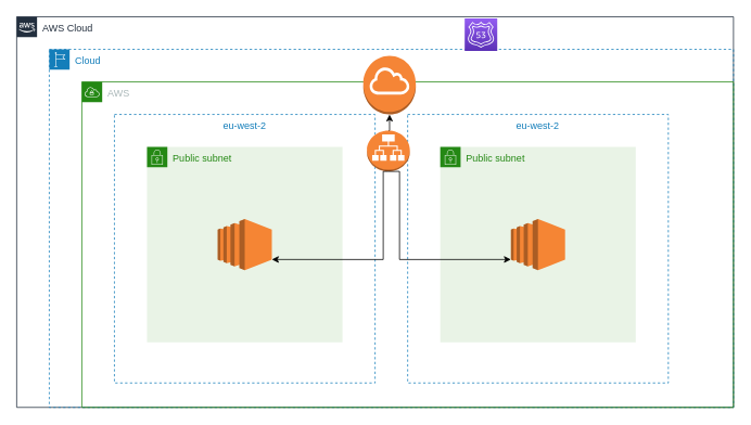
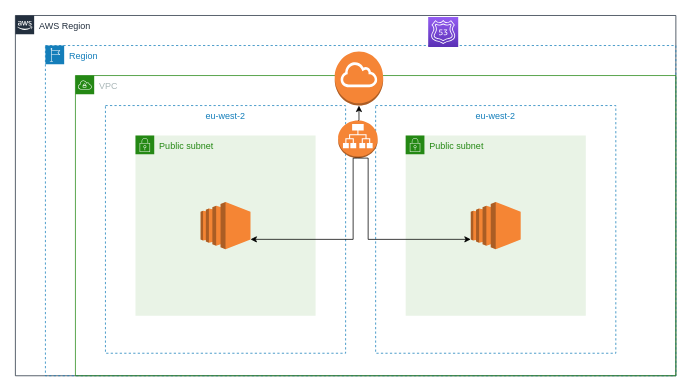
  <mxCell id="0" />
  <mxCell id="1" parent="0" />
- <mxCell id="2" value="AWS Cloud" style="points=[[0,0],[0.25,0],[0.5,0],[0.75,0],[1,0],[1,0.25],[1,0.5],[1,0.75],[1,1],[0.75,1],[0.5,1],[0.25,1],[0,1],[0,0.75],[0,0.5],[0,0.25]];outlineConnect=0;gradientColor=none;html=1;whiteSpace=wrap;fontSize=12;fontStyle=0;container=1;pointerEvents=0;collapsible=0;recursiveResize=0;shape=mxgraph.aws4.group;grIcon=mxgraph.aws4.group_aws_cloud_alt;strokeColor=#232F3E;fillColor=none;verticalAlign=top;align=left;spacingLeft=30;fontColor=#232F3E;dashed=0;" parent="1" vertex="1"><mxGeometry x="20" y="20" width="880" height="480" as="geometry" /></mxCell>
- <mxCell id="3" value="Cloud" style="points=[[0,0],[0.25,0],[0.5,0],[0.75,0],[1,0],[1,0.25],[1,0.5],[1,0.75],[1,1],[0.75,1],[0.5,1],[0.25,1],[0,1],[0,0.75],[0,0.5],[0,0.25]];outlineConnect=0;gradientColor=none;html=1;whiteSpace=wrap;fontSize=12;fontStyle=0;container=1;pointerEvents=0;collapsible=0;recursiveResize=0;shape=mxgraph.aws4.group;grIcon=mxgraph.aws4.group_region;strokeColor=#147EBA;fillColor=none;verticalAlign=top;align=left;spacingLeft=30;fontColor=#147EBA;dashed=1;" parent="2" vertex="1"><mxGeometry x="40" y="40" width="840" height="440" as="geometry" /></mxCell>
+ <mxCell id="2" value="AWS Region" style="points=[[0,0],[0.25,0],[0.5,0],[0.75,0],[1,0],[1,0.25],[1,0.5],[1,0.75],[1,1],[0.75,1],[0.5,1],[0.25,1],[0,1],[0,0.75],[0,0.5],[0,0.25]];outlineConnect=0;gradientColor=none;html=1;whiteSpace=wrap;fontSize=12;fontStyle=0;container=1;pointerEvents=0;collapsible=0;recursiveResize=0;shape=mxgraph.aws4.group;grIcon=mxgraph.aws4.group_aws_cloud_alt;strokeColor=#232F3E;fillColor=none;verticalAlign=top;align=left;spacingLeft=30;fontColor=#232F3E;dashed=0;" parent="1" vertex="1"><mxGeometry x="20" y="20" width="880" height="480" as="geometry" /></mxCell>
+ <mxCell id="3" value="Region" style="points=[[0,0],[0.25,0],[0.5,0],[0.75,0],[1,0],[1,0.25],[1,0.5],[1,0.75],[1,1],[0.75,1],[0.5,1],[0.25,1],[0,1],[0,0.75],[0,0.5],[0,0.25]];outlineConnect=0;gradientColor=none;html=1;whiteSpace=wrap;fontSize=12;fontStyle=0;container=1;pointerEvents=0;collapsible=0;recursiveResize=0;shape=mxgraph.aws4.group;grIcon=mxgraph.aws4.group_region;strokeColor=#147EBA;fillColor=none;verticalAlign=top;align=left;spacingLeft=30;fontColor=#147EBA;dashed=1;" parent="2" vertex="1"><mxGeometry x="40" y="40" width="840" height="440" as="geometry" /></mxCell>
  <mxCell id="4" value="eu-west-2" style="fillColor=none;strokeColor=#147EBA;dashed=1;verticalAlign=top;fontStyle=0;fontColor=#147EBA;" parent="3" vertex="1"><mxGeometry x="80" y="80" width="320" height="330" as="geometry" /></mxCell>
  <mxCell id="5" value="eu-west-2" style="fillColor=none;strokeColor=#147EBA;dashed=1;verticalAlign=top;fontStyle=0;fontColor=#147EBA;" parent="3" vertex="1"><mxGeometry x="440" y="80" width="320" height="330" as="geometry" /></mxCell>
- <mxCell id="6" value="AWS" style="points=[[0,0],[0.25,0],[0.5,0],[0.75,0],[1,0],[1,0.25],[1,0.5],[1,0.75],[1,1],[0.75,1],[0.5,1],[0.25,1],[0,1],[0,0.75],[0,0.5],[0,0.25]];outlineConnect=0;gradientColor=none;html=1;whiteSpace=wrap;fontSize=12;fontStyle=0;container=1;pointerEvents=0;collapsible=0;recursiveResize=0;shape=mxgraph.aws4.group;grIcon=mxgraph.aws4.group_vpc;strokeColor=#248814;fillColor=none;verticalAlign=top;align=left;spacingLeft=30;fontColor=#AAB7B8;dashed=0;" parent="3" vertex="1"><mxGeometry x="40" y="40" width="800" height="400" as="geometry" /></mxCell>
+ <mxCell id="6" value="VPC" style="points=[[0,0],[0.25,0],[0.5,0],[0.75,0],[1,0],[1,0.25],[1,0.5],[1,0.75],[1,1],[0.75,1],[0.5,1],[0.25,1],[0,1],[0,0.75],[0,0.5],[0,0.25]];outlineConnect=0;gradientColor=none;html=1;whiteSpace=wrap;fontSize=12;fontStyle=0;container=1;pointerEvents=0;collapsible=0;recursiveResize=0;shape=mxgraph.aws4.group;grIcon=mxgraph.aws4.group_vpc;strokeColor=#248814;fillColor=none;verticalAlign=top;align=left;spacingLeft=30;fontColor=#AAB7B8;dashed=0;" parent="3" vertex="1"><mxGeometry x="40" y="40" width="800" height="400" as="geometry" /></mxCell>
  <mxCell id="7" value="Public subnet" style="points=[[0,0],[0.25,0],[0.5,0],[0.75,0],[1,0],[1,0.25],[1,0.5],[1,0.75],[1,1],[0.75,1],[0.5,1],[0.25,1],[0,1],[0,0.75],[0,0.5],[0,0.25]];outlineConnect=0;gradientColor=none;html=1;whiteSpace=wrap;fontSize=12;fontStyle=0;container=1;pointerEvents=0;collapsible=0;recursiveResize=0;shape=mxgraph.aws4.group;grIcon=mxgraph.aws4.group_security_group;grStroke=0;strokeColor=#248814;fillColor=#E9F3E6;verticalAlign=top;align=left;spacingLeft=30;fontColor=#248814;dashed=0;" parent="6" vertex="1"><mxGeometry x="80" y="80" width="240" height="240" as="geometry" /></mxCell>
  <mxCell id="8" value="" style="outlineConnect=0;dashed=0;verticalLabelPosition=bottom;verticalAlign=top;align=center;html=1;shape=mxgraph.aws3.ec2;fillColor=#F58534;gradientColor=none;" parent="7" vertex="1"><mxGeometry x="86.75" y="88.5" width="66.5" height="63" as="geometry" /></mxCell>
  <mxCell id="9" value="" style="outlineConnect=0;dashed=0;verticalLabelPosition=bottom;verticalAlign=top;align=center;html=1;shape=mxgraph.aws3.internet_gateway;fillColor=#F58536;gradientColor=none;" parent="6" vertex="1"><mxGeometry x="345.5" y="-32" width="64.5" height="72" as="geometry" /></mxCell>
  <mxCell id="10" value="Public subnet" style="points=[[0,0],[0.25,0],[0.5,0],[0.75,0],[1,0],[1,0.25],[1,0.5],[1,0.75],[1,1],[0.75,1],[0.5,1],[0.25,1],[0,1],[0,0.75],[0,0.5],[0,0.25]];outlineConnect=0;gradientColor=none;html=1;whiteSpace=wrap;fontSize=12;fontStyle=0;container=1;pointerEvents=0;collapsible=0;recursiveResize=0;shape=mxgraph.aws4.group;grIcon=mxgraph.aws4.group_security_group;grStroke=0;strokeColor=#248814;fillColor=#E9F3E6;verticalAlign=top;align=left;spacingLeft=30;fontColor=#248814;dashed=0;" parent="6" vertex="1"><mxGeometry x="440" y="80" width="240" height="240" as="geometry" /></mxCell>
  <mxCell id="11" value="" style="outlineConnect=0;dashed=0;verticalLabelPosition=bottom;verticalAlign=top;align=center;html=1;shape=mxgraph.aws3.ec2;fillColor=#F58534;gradientColor=none;" parent="10" vertex="1"><mxGeometry x="86.75" y="88.5" width="66.5" height="63" as="geometry" /></mxCell>
  <mxCell id="12" style="edgeStyle=orthogonalEdgeStyle;rounded=0;orthogonalLoop=1;jettySize=auto;html=1;exitX=0.5;exitY=0;exitDx=0;exitDy=0;exitPerimeter=0;entryX=0.5;entryY=1;entryDx=0;entryDy=0;entryPerimeter=0;" parent="6" source="13" target="9" edge="1"><mxGeometry relative="1" as="geometry" /></mxCell>
  <mxCell id="13" value="" style="outlineConnect=0;dashed=0;verticalLabelPosition=bottom;verticalAlign=top;align=center;html=1;shape=mxgraph.aws3.application_load_balancer;fillColor=#F58536;gradientColor=none;" parent="6" vertex="1"><mxGeometry x="350" y="60" width="52.75" height="50" as="geometry" /></mxCell>
  <mxCell id="14" style="edgeStyle=orthogonalEdgeStyle;rounded=0;orthogonalLoop=1;jettySize=auto;html=1;exitX=0.5;exitY=1;exitDx=0;exitDy=0;exitPerimeter=0;entryX=0;entryY=0.79;entryDx=0;entryDy=0;entryPerimeter=0;" parent="6" source="13" target="11" edge="1"><mxGeometry relative="1" as="geometry"><mxPoint x="550" y="170" as="targetPoint" /><Array as="points"><mxPoint x="390" y="110" /><mxPoint x="390" y="218" /></Array></mxGeometry></mxCell>
  <mxCell id="15" style="edgeStyle=orthogonalEdgeStyle;rounded=0;orthogonalLoop=1;jettySize=auto;html=1;exitX=0.5;exitY=1;exitDx=0;exitDy=0;exitPerimeter=0;entryX=1;entryY=0.79;entryDx=0;entryDy=0;entryPerimeter=0;" parent="6" source="13" target="8" edge="1"><mxGeometry relative="1" as="geometry"><Array as="points"><mxPoint x="370" y="110" /><mxPoint x="370" y="218" /></Array></mxGeometry></mxCell>
  <mxCell id="16" value="" style="sketch=0;points=[[0,0,0],[0.25,0,0],[0.5,0,0],[0.75,0,0],[1,0,0],[0,1,0],[0.25,1,0],[0.5,1,0],[0.75,1,0],[1,1,0],[0,0.25,0],[0,0.5,0],[0,0.75,0],[1,0.25,0],[1,0.5,0],[1,0.75,0]];outlineConnect=0;fontColor=#232F3E;gradientColor=#945DF2;gradientDirection=north;fillColor=#5A30B5;strokeColor=#ffffff;dashed=0;verticalLabelPosition=bottom;verticalAlign=top;align=center;html=1;fontSize=12;fontStyle=0;aspect=fixed;shape=mxgraph.aws4.resourceIcon;resIcon=mxgraph.aws4.route_53;" parent="3" vertex="1"><mxGeometry x="510" y="-38" width="40" height="40" as="geometry" /></mxCell>
